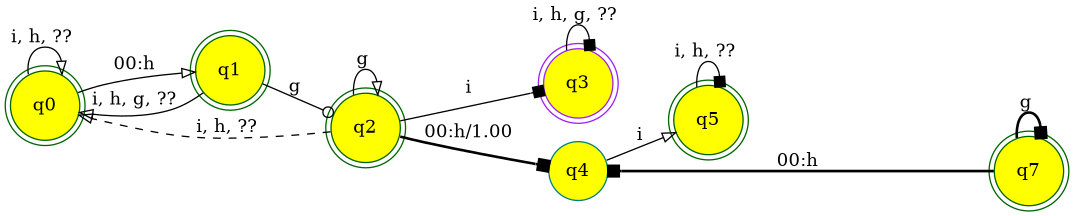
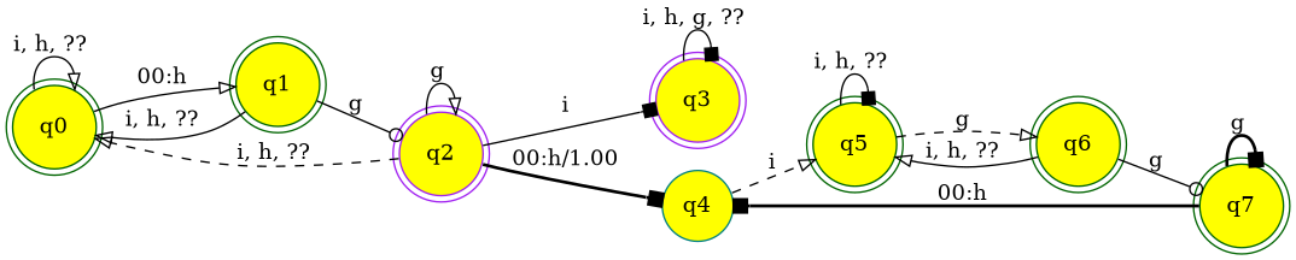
  digraph {
    rankdir=LR
    node [color=darkgreen fillcolor=yellow shape=doublecircle style=filled]
    edge [arrowhead=onormal style=solid]
    n1 [label=q0]
    n2 [label=q1]
-   n3 [label=q2]
+   n3 [color=purple label=q2]
    n4 [color=purple label=q3]
    n5 [color=teal label=q4 shape=circle]
    n6 [label=q5]
+   n7 [label=q6]
    n8 [label=q7]
    n1 -> n1 [label="i, h, ?? "]
    n1 -> n2 [label="00:h "]
-   n2 -> n1 [label="i, h, g, ?? "]
+   n2 -> n1 [label="i, h, ?? "]
    n2 -> n3 [arrowhead=odot label="g "]
    n3 -> n1 [label="i, h, ?? " style=dashed]
    n3 -> n3 [label="g "]
    n3 -> n4 [arrowhead=box label="i "]
    n3 -> n5 [arrowhead=box label="00:h/1.00 " style=bold]
    n4 -> n4 [arrowhead=box label="i, h, g, ?? "]
-   n5 -> n6 [label="i "]
+   n5 -> n6 [label="i " style=dashed]
    n6 -> n6 [arrowhead=box label="i, h, ?? "]
+   n6 -> n7 [label="g " style=dashed]
+   n7 -> n6 [label="i, h, ?? "]
+   n7 -> n8 [arrowhead=odot label="g "]
    n8 -> n5 [arrowhead=box label="00:h " style=bold]
    n8 -> n8 [arrowhead=box label="g " style=bold]
  }
